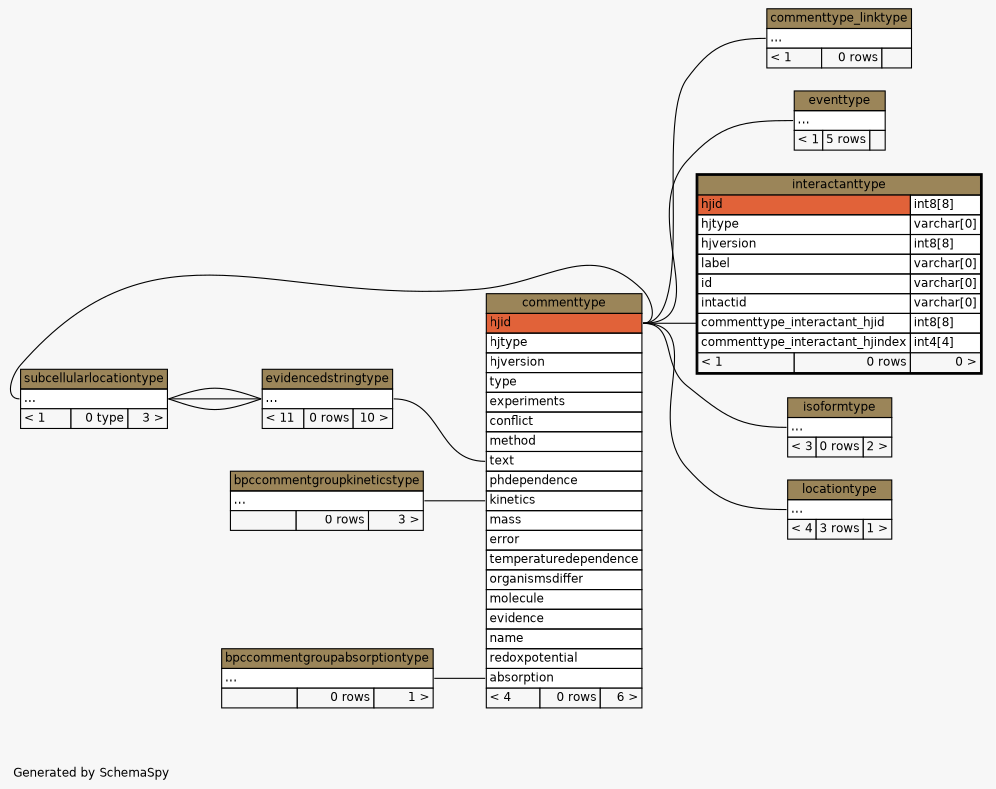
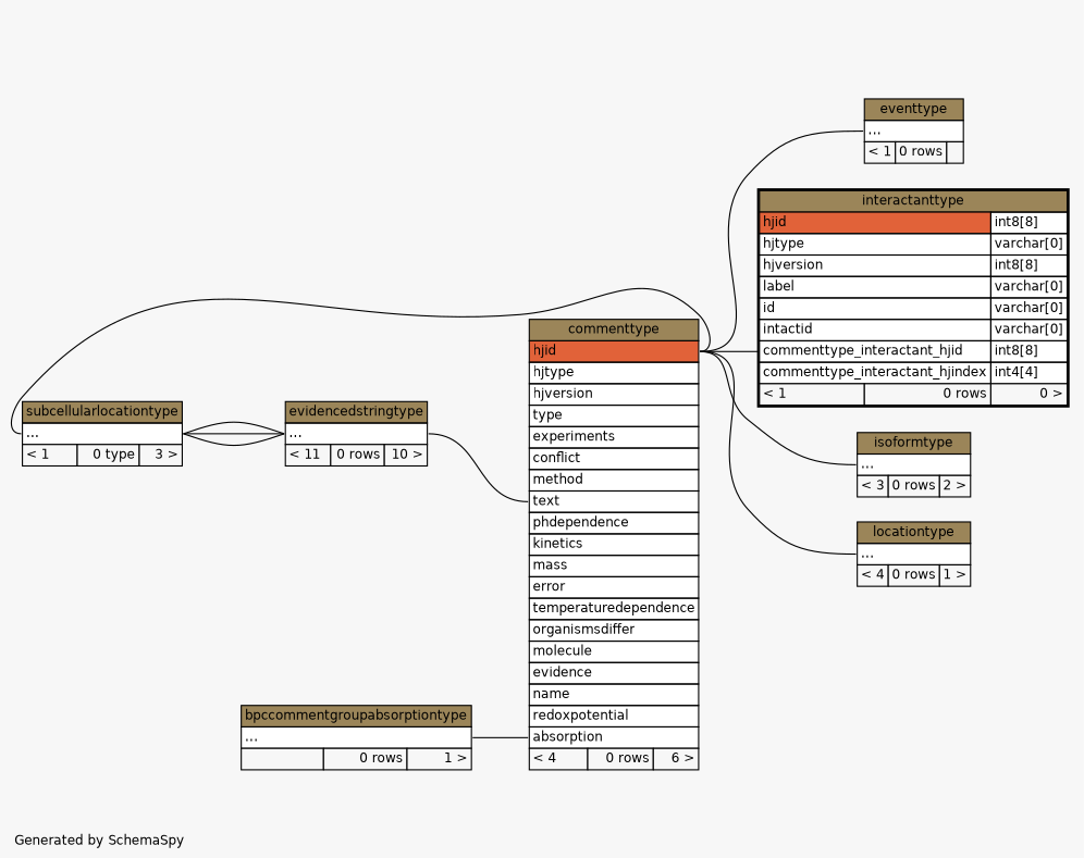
  digraph {
    bgcolor="#f7f7f7"
    fontname="DejaVu Sans"
    fontsize=11
    label="\nGenerated by SchemaSpy"
    labeljust=l
    nodesep=0.18
    rankdir=RL
    ranksep=0.46
    node [fontname="DejaVu Sans" fontsize=11 shape=plaintext]
    edge [arrowhead=none arrowsize=0.8 arrowtail=crowodot fontname="DejaVu Sans" headport="elipses:e" tailport="elipses:w"]
    n1 [label=<     <TABLE BORDER="0" CELLBORDER="1" CELLSPACING="0" BGCOLOR="#ffffff">       <TR><TD COLSPAN="3" BGCOLOR="#9b8559" ALIGN="CENTER">commenttype</TD></TR>       <TR><TD PORT="hjid" COLSPAN="3" BGCOLOR="#e16239" ALIGN="LEFT">hjid</TD></TR>       <TR><TD PORT="hjtype" COLSPAN="3" ALIGN="LEFT">hjtype</TD></TR>       <TR><TD PORT="hjversion" COLSPAN="3" ALIGN="LEFT">hjversion</TD></TR>       <TR><TD PORT="type" COLSPAN="3" ALIGN="LEFT">type</TD></TR>       <TR><TD PORT="experiments" COLSPAN="3" ALIGN="LEFT">experiments</TD></TR>       <TR><TD PORT="conflict" COLSPAN="3" ALIGN="LEFT">conflict</TD></TR>       <TR><TD PORT="method" COLSPAN="3" ALIGN="LEFT">method</TD></TR>       <TR><TD PORT="text" COLSPAN="3" ALIGN="LEFT">text</TD></TR>       <TR><TD PORT="phdependence" COLSPAN="3" ALIGN="LEFT">phdependence</TD></TR>       <TR><TD PORT="kinetics" COLSPAN="3" ALIGN="LEFT">kinetics</TD></TR>       <TR><TD PORT="mass" COLSPAN="3" ALIGN="LEFT">mass</TD></TR>       <TR><TD PORT="error" COLSPAN="3" ALIGN="LEFT">error</TD></TR>       <TR><TD PORT="temperaturedependence" COLSPAN="3" ALIGN="LEFT">temperaturedependence</TD></TR>       <TR><TD PORT="organismsdiffer" COLSPAN="3" ALIGN="LEFT">organismsdiffer</TD></TR>       <TR><TD PORT="molecule" COLSPAN="3" ALIGN="LEFT">molecule</TD></TR>       <TR><TD PORT="evidence" COLSPAN="3" ALIGN="LEFT">evidence</TD></TR>       <TR><TD PORT="name" COLSPAN="3" ALIGN="LEFT">name</TD></TR>       <TR><TD PORT="redoxpotential" COLSPAN="3" ALIGN="LEFT">redoxpotential</TD></TR>       <TR><TD PORT="absorption" COLSPAN="3" ALIGN="LEFT">absorption</TD></TR>       <TR><TD ALIGN="LEFT" BGCOLOR="#f7f7f7">&lt; 4</TD><TD ALIGN="RIGHT" BGCOLOR="#f7f7f7">0 rows</TD><TD ALIGN="RIGHT" BGCOLOR="#f7f7f7">6 &gt;</TD></TR>     </TABLE>>]
    n2 [label=<     <TABLE BORDER="0" CELLBORDER="1" CELLSPACING="0" BGCOLOR="#ffffff">       <TR><TD COLSPAN="3" BGCOLOR="#9b8559" ALIGN="CENTER">bpccommentgroupabsorptiontype</TD></TR>       <TR><TD PORT="elipses" COLSPAN="3" ALIGN="LEFT">...</TD></TR>       <TR><TD ALIGN="LEFT" BGCOLOR="#f7f7f7">  </TD><TD ALIGN="RIGHT" BGCOLOR="#f7f7f7">0 rows</TD><TD ALIGN="RIGHT" BGCOLOR="#f7f7f7">1 &gt;</TD></TR>     </TABLE>>]
-   n3 [label=<     <TABLE BORDER="0" CELLBORDER="1" CELLSPACING="0" BGCOLOR="#ffffff">       <TR><TD COLSPAN="3" BGCOLOR="#9b8559" ALIGN="CENTER">bpccommentgroupkineticstype</TD></TR>       <TR><TD PORT="elipses" COLSPAN="3" ALIGN="LEFT">...</TD></TR>       <TR><TD ALIGN="LEFT" BGCOLOR="#f7f7f7">  </TD><TD ALIGN="RIGHT" BGCOLOR="#f7f7f7">0 rows</TD><TD ALIGN="RIGHT" BGCOLOR="#f7f7f7">3 &gt;</TD></TR>     </TABLE>>]
    n4 [label=<     <TABLE BORDER="0" CELLBORDER="1" CELLSPACING="0" BGCOLOR="#ffffff">       <TR><TD COLSPAN="3" BGCOLOR="#9b8559" ALIGN="CENTER">evidencedstringtype</TD></TR>       <TR><TD PORT="elipses" COLSPAN="3" ALIGN="LEFT">...</TD></TR>       <TR><TD ALIGN="LEFT" BGCOLOR="#f7f7f7">&lt; 11</TD><TD ALIGN="RIGHT" BGCOLOR="#f7f7f7">0 rows</TD><TD ALIGN="RIGHT" BGCOLOR="#f7f7f7">10 &gt;</TD></TR>     </TABLE>>]
    n5 [label=<     <TABLE BORDER="0" CELLBORDER="1" CELLSPACING="0" BGCOLOR="#ffffff">       <TR><TD COLSPAN="3" BGCOLOR="#9b8559" ALIGN="CENTER">subcellularlocationtype</TD></TR>       <TR><TD PORT="elipses" COLSPAN="3" ALIGN="LEFT">...</TD></TR>       <TR><TD ALIGN="LEFT" BGCOLOR="#f7f7f7">&lt; 1</TD><TD ALIGN="RIGHT" BGCOLOR="#f7f7f7">0 type</TD><TD ALIGN="RIGHT" BGCOLOR="#f7f7f7">3 &gt;</TD></TR>     </TABLE>>]
-   n6 [label=<     <TABLE BORDER="0" CELLBORDER="1" CELLSPACING="0" BGCOLOR="#ffffff">       <TR><TD COLSPAN="3" BGCOLOR="#9b8559" ALIGN="CENTER">commenttype_linktype</TD></TR>       <TR><TD PORT="elipses" COLSPAN="3" ALIGN="LEFT">...</TD></TR>       <TR><TD ALIGN="LEFT" BGCOLOR="#f7f7f7">&lt; 1</TD><TD ALIGN="RIGHT" BGCOLOR="#f7f7f7">0 rows</TD><TD ALIGN="RIGHT" BGCOLOR="#f7f7f7">  </TD></TR>     </TABLE>>]
-   n7 [label=<     <TABLE BORDER="0" CELLBORDER="1" CELLSPACING="0" BGCOLOR="#ffffff">       <TR><TD COLSPAN="3" BGCOLOR="#9b8559" ALIGN="CENTER">eventtype</TD></TR>       <TR><TD PORT="elipses" COLSPAN="3" ALIGN="LEFT">...</TD></TR>       <TR><TD ALIGN="LEFT" BGCOLOR="#f7f7f7">&lt; 1</TD><TD ALIGN="RIGHT" BGCOLOR="#f7f7f7">5 rows</TD><TD ALIGN="RIGHT" BGCOLOR="#f7f7f7">  </TD></TR>     </TABLE>>]
+   n7 [label=<     <TABLE BORDER="0" CELLBORDER="1" CELLSPACING="0" BGCOLOR="#ffffff">       <TR><TD COLSPAN="3" BGCOLOR="#9b8559" ALIGN="CENTER">eventtype</TD></TR>       <TR><TD PORT="elipses" COLSPAN="3" ALIGN="LEFT">...</TD></TR>       <TR><TD ALIGN="LEFT" BGCOLOR="#f7f7f7">&lt; 1</TD><TD ALIGN="RIGHT" BGCOLOR="#f7f7f7">0 rows</TD><TD ALIGN="RIGHT" BGCOLOR="#f7f7f7">  </TD></TR>     </TABLE>>]
    n8 [label=<     <TABLE BORDER="2" CELLBORDER="1" CELLSPACING="0" BGCOLOR="#ffffff">       <TR><TD COLSPAN="3" BGCOLOR="#9b8559" ALIGN="CENTER">interactanttype</TD></TR>       <TR><TD PORT="hjid" COLSPAN="2" BGCOLOR="#e16239" ALIGN="LEFT">hjid</TD><TD PORT="hjid.type" ALIGN="LEFT">int8[8]</TD></TR>       <TR><TD PORT="hjtype" COLSPAN="2" ALIGN="LEFT">hjtype</TD><TD PORT="hjtype.type" ALIGN="LEFT">varchar[0]</TD></TR>       <TR><TD PORT="hjversion" COLSPAN="2" ALIGN="LEFT">hjversion</TD><TD PORT="hjversion.type" ALIGN="LEFT">int8[8]</TD></TR>       <TR><TD PORT="label" COLSPAN="2" ALIGN="LEFT">label</TD><TD PORT="label.type" ALIGN="LEFT">varchar[0]</TD></TR>       <TR><TD PORT="id" COLSPAN="2" ALIGN="LEFT">id</TD><TD PORT="id.type" ALIGN="LEFT">varchar[0]</TD></TR>       <TR><TD PORT="intactid" COLSPAN="2" ALIGN="LEFT">intactid</TD><TD PORT="intactid.type" ALIGN="LEFT">varchar[0]</TD></TR>       <TR><TD PORT="commenttype_interactant_hjid" COLSPAN="2" ALIGN="LEFT">commenttype_interactant_hjid</TD><TD PORT="commenttype_interactant_hjid.type" ALIGN="LEFT">int8[8]</TD></TR>       <TR><TD PORT="commenttype_interactant_hjindex" COLSPAN="2" ALIGN="LEFT">commenttype_interactant_hjindex</TD><TD PORT="commenttype_interactant_hjindex.type" ALIGN="LEFT">int4[4]</TD></TR>       <TR><TD ALIGN="LEFT" BGCOLOR="#f7f7f7">&lt; 1</TD><TD ALIGN="RIGHT" BGCOLOR="#f7f7f7">0 rows</TD><TD ALIGN="RIGHT" BGCOLOR="#f7f7f7">0 &gt;</TD></TR>     </TABLE>>]
    n9 [label=<     <TABLE BORDER="0" CELLBORDER="1" CELLSPACING="0" BGCOLOR="#ffffff">       <TR><TD COLSPAN="3" BGCOLOR="#9b8559" ALIGN="CENTER">isoformtype</TD></TR>       <TR><TD PORT="elipses" COLSPAN="3" ALIGN="LEFT">...</TD></TR>       <TR><TD ALIGN="LEFT" BGCOLOR="#f7f7f7">&lt; 3</TD><TD ALIGN="RIGHT" BGCOLOR="#f7f7f7">0 rows</TD><TD ALIGN="RIGHT" BGCOLOR="#f7f7f7">2 &gt;</TD></TR>     </TABLE>>]
-   n10 [label=<     <TABLE BORDER="0" CELLBORDER="1" CELLSPACING="0" BGCOLOR="#ffffff">       <TR><TD COLSPAN="3" BGCOLOR="#9b8559" ALIGN="CENTER">locationtype</TD></TR>       <TR><TD PORT="elipses" COLSPAN="3" ALIGN="LEFT">...</TD></TR>       <TR><TD ALIGN="LEFT" BGCOLOR="#f7f7f7">&lt; 4</TD><TD ALIGN="RIGHT" BGCOLOR="#f7f7f7">3 rows</TD><TD ALIGN="RIGHT" BGCOLOR="#f7f7f7">1 &gt;</TD></TR>     </TABLE>>]
+   n10 [label=<     <TABLE BORDER="0" CELLBORDER="1" CELLSPACING="0" BGCOLOR="#ffffff">       <TR><TD COLSPAN="3" BGCOLOR="#9b8559" ALIGN="CENTER">locationtype</TD></TR>       <TR><TD PORT="elipses" COLSPAN="3" ALIGN="LEFT">...</TD></TR>       <TR><TD ALIGN="LEFT" BGCOLOR="#f7f7f7">&lt; 4</TD><TD ALIGN="RIGHT" BGCOLOR="#f7f7f7">0 rows</TD><TD ALIGN="RIGHT" BGCOLOR="#f7f7f7">1 &gt;</TD></TR>     </TABLE>>]
    n1 -> n2 [tailport="absorption:w"]
-   n1 -> n3 [tailport="kinetics:w"]
    n1 -> n4 [tailport="text:w"]
    n4 -> n5
    n4 -> n5
    n4 -> n5
    n5 -> n1 [headport="hjid:e"]
-   n6 -> n1 [headport="hjid:e"]
    n7 -> n1 [headport="hjid:e"]
    n8 -> n1 [headport="hjid:e" tailport="commenttype_interactant_hjid:w"]
    n9 -> n1 [headport="hjid:e"]
    n10 -> n1 [headport="hjid:e"]
  }
